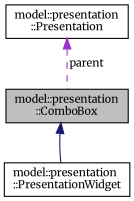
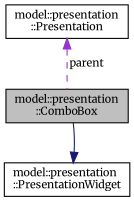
  digraph {
    fontname=Merriweather
    node [color=black fillcolor=white fontname=Merriweather fontsize=10 shape=record style=filled]
    edge [dir=back fontname=Merriweather fontsize=10 labelfontname=Helvetica labelfontsize=10]
    n1 [fillcolor=grey75 fontcolor=black height=0.2 label="model::presentation\l::ComboBox" width=0.4]
    n2 [height=0.2 label="model::presentation\l::PresentationWidget" width=0.4]
    n3 [height=0.2 label="model::presentation\l::Presentation" width=0.4]
-   n1 -> n2 [color=midnightblue style=solid]
+   n2 -> n1 [color=midnightblue style=solid]
    n3 -> n1 [color=darkorchid3 label=" parent" style=dashed]
  }
